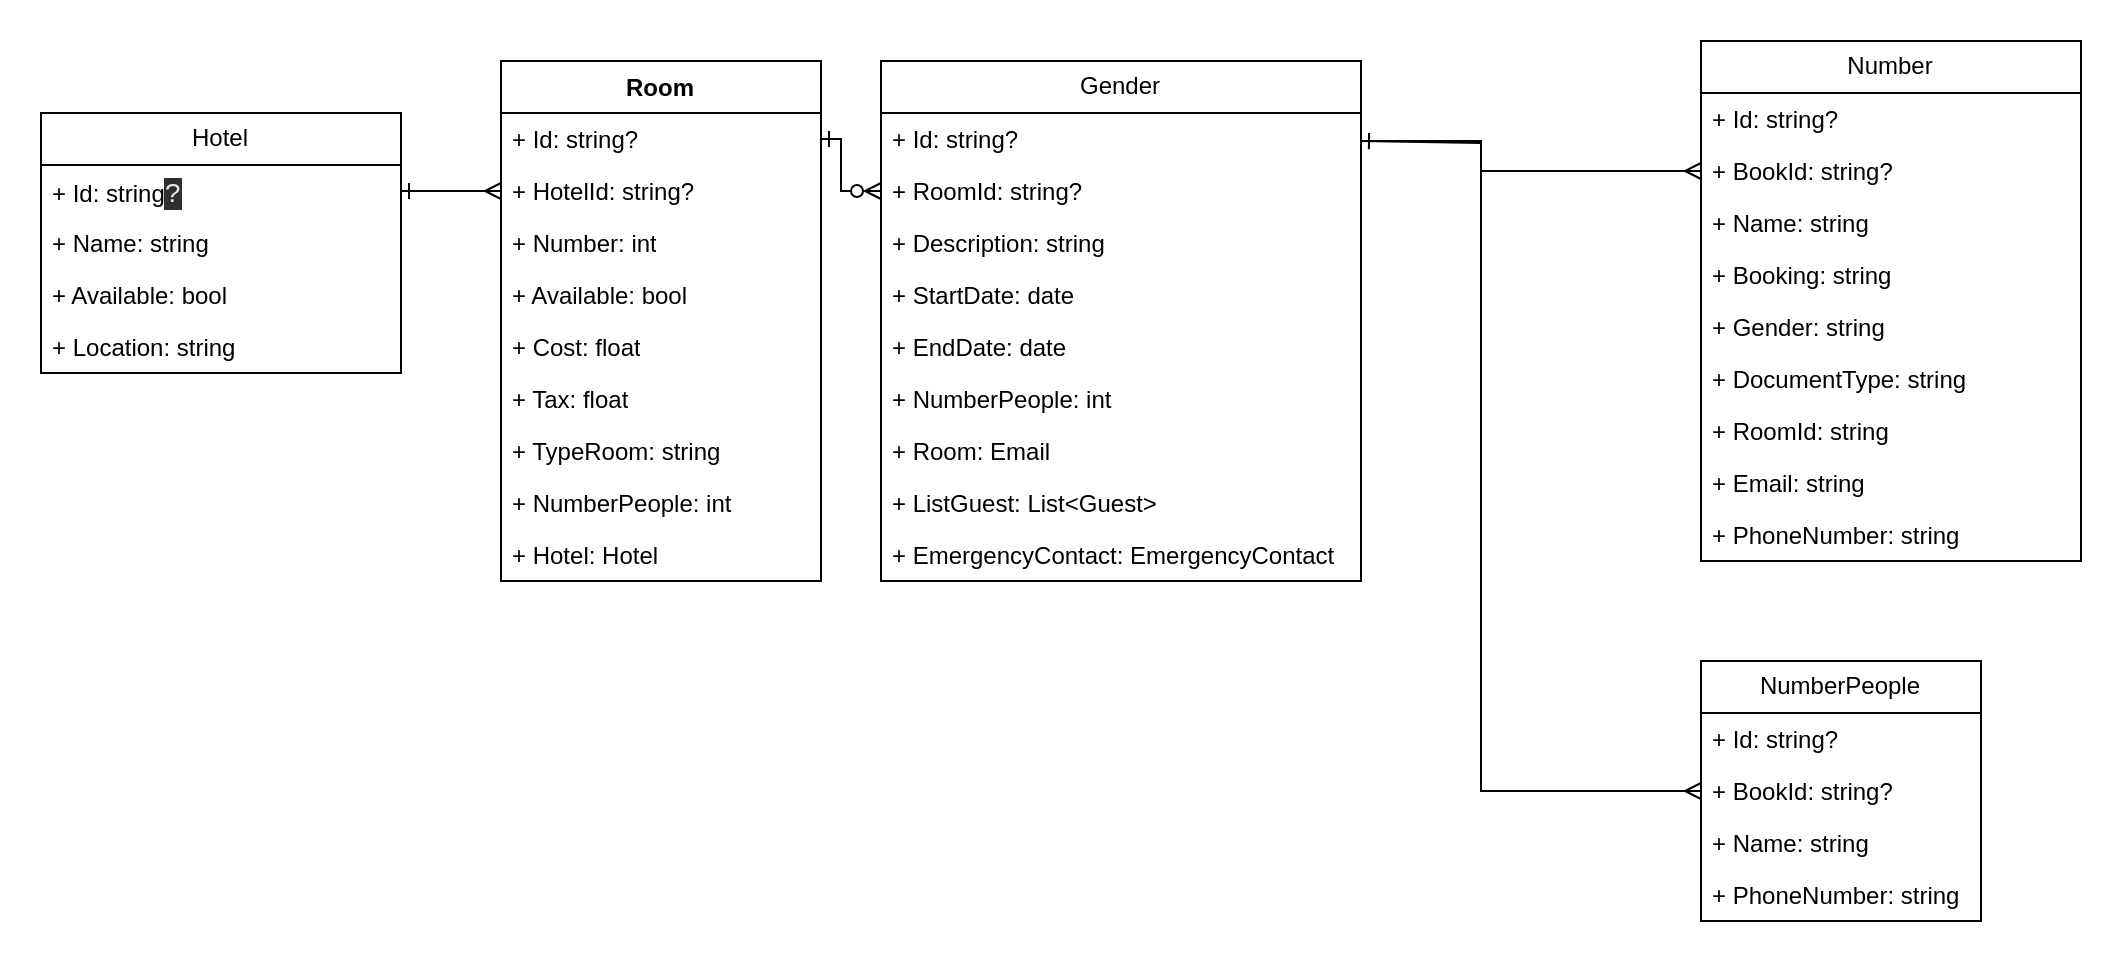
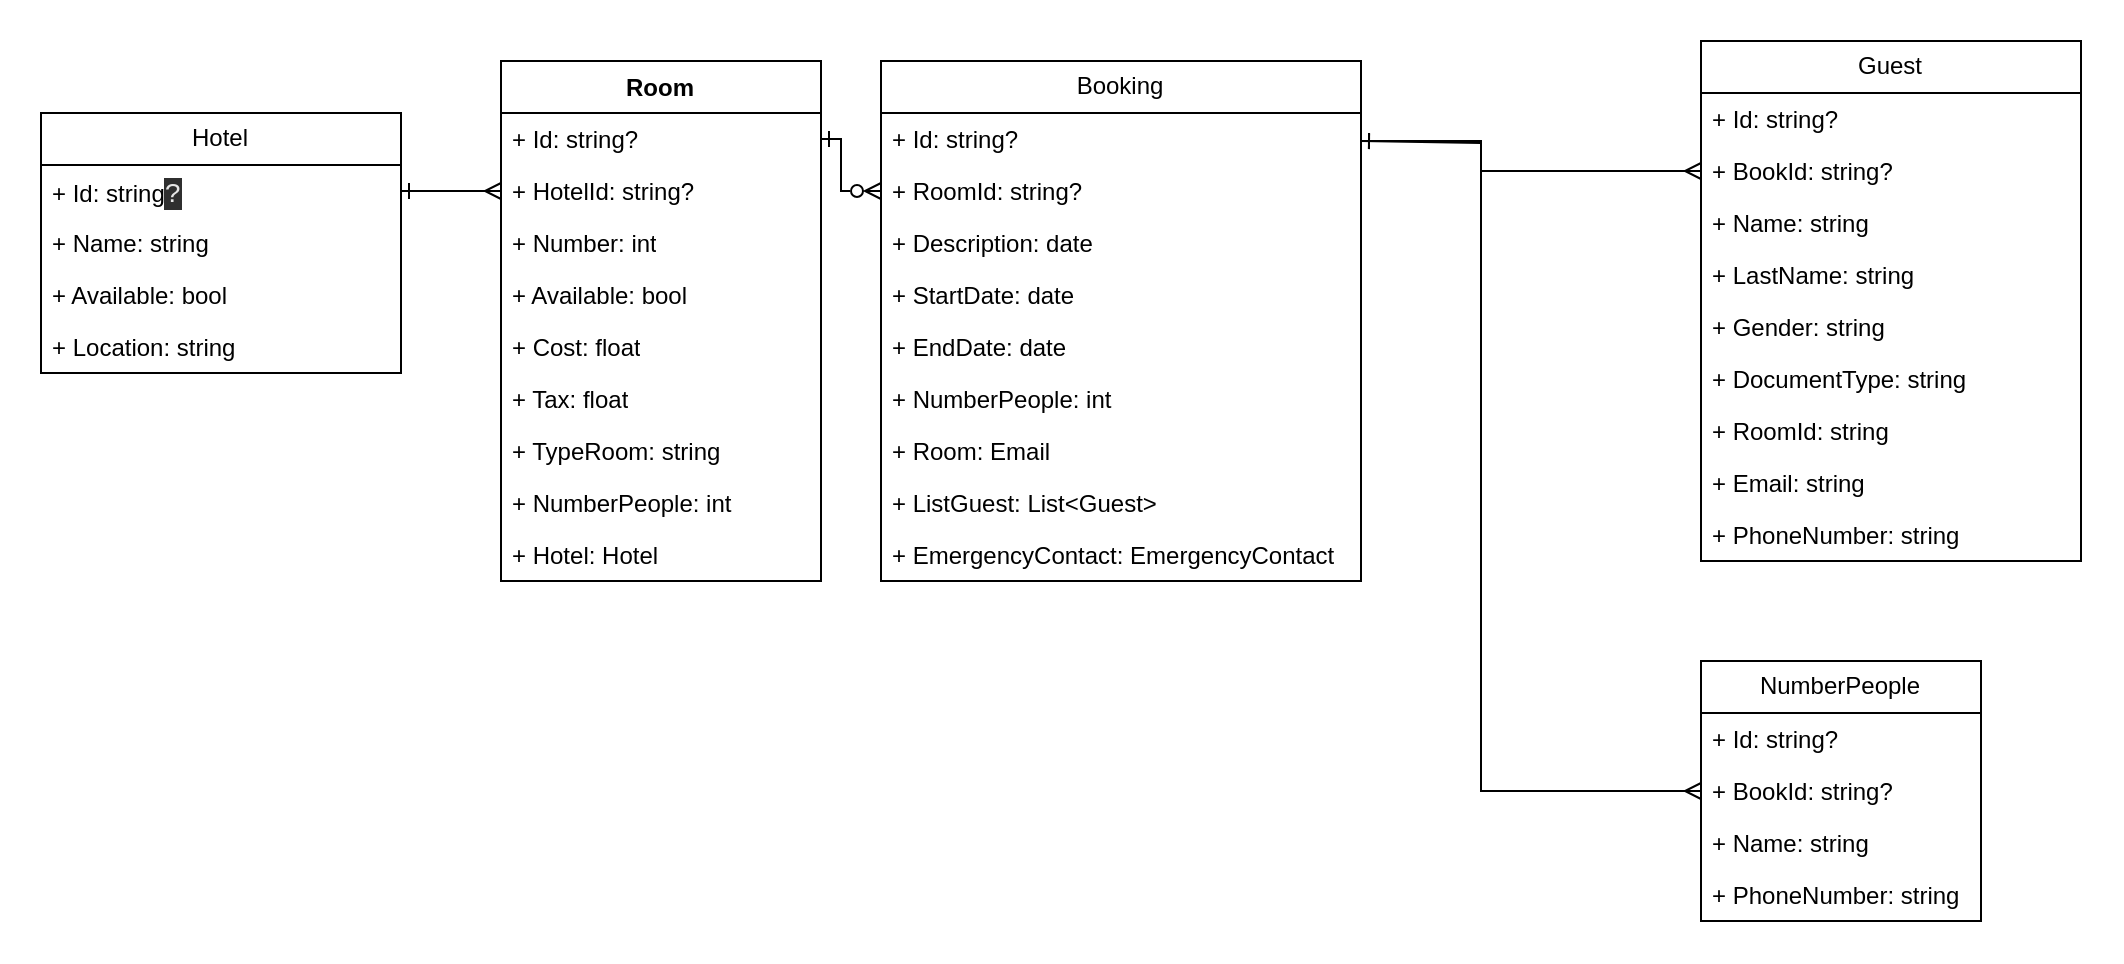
  <mxCell id="0" />
  <mxCell id="1" parent="0" />
  <mxCell id="2" value="Hotel" style="swimlane;fontStyle=0;childLayout=stackLayout;horizontal=1;startSize=26;fillColor=none;horizontalStack=0;resizeParent=1;resizeParentMax=0;resizeLast=0;collapsible=1;marginBottom=0;whiteSpace=wrap;html=1;" parent="1" vertex="1"><mxGeometry x="20" y="56" width="180" height="130" as="geometry" /></mxCell>
  <mxCell id="3" value="+ Id:&amp;nbsp;string&lt;span style=&quot;color: rgb(230, 230, 230); font-family: SFMono-Regular, Consolas, &amp;quot;Liberation Mono&amp;quot;, Menlo, Courier, monospace; font-size: 14px; background-color: rgb(47, 47, 47);&quot;&gt;?&lt;/span&gt;" style="text;strokeColor=none;fillColor=none;align=left;verticalAlign=top;spacingLeft=4;spacingRight=4;overflow=hidden;rotatable=0;points=[[0,0.5],[1,0.5]];portConstraint=eastwest;whiteSpace=wrap;html=1;" parent="2" vertex="1"><mxGeometry y="26" width="180" height="26" as="geometry" /></mxCell>
  <mxCell id="4" value="+ Name: string" style="text;strokeColor=none;fillColor=none;align=left;verticalAlign=top;spacingLeft=4;spacingRight=4;overflow=hidden;rotatable=0;points=[[0,0.5],[1,0.5]];portConstraint=eastwest;whiteSpace=wrap;html=1;" parent="2" vertex="1"><mxGeometry y="52" width="180" height="26" as="geometry" /></mxCell>
  <mxCell id="5" value="+ Available: bool" style="text;strokeColor=none;fillColor=none;align=left;verticalAlign=top;spacingLeft=4;spacingRight=4;overflow=hidden;rotatable=0;points=[[0,0.5],[1,0.5]];portConstraint=eastwest;whiteSpace=wrap;html=1;" parent="2" vertex="1"><mxGeometry y="78" width="180" height="26" as="geometry" /></mxCell>
  <mxCell id="6" value="+ Location: string" style="text;strokeColor=none;fillColor=none;align=left;verticalAlign=top;spacingLeft=4;spacingRight=4;overflow=hidden;rotatable=0;points=[[0,0.5],[1,0.5]];portConstraint=eastwest;whiteSpace=wrap;html=1;" parent="2" vertex="1"><mxGeometry y="104" width="180" height="26" as="geometry" /></mxCell>
  <mxCell id="7" value="Room" style="swimlane;fontStyle=1;align=center;verticalAlign=top;childLayout=stackLayout;horizontal=1;startSize=26;horizontalStack=0;resizeParent=1;resizeParentMax=0;resizeLast=0;collapsible=1;marginBottom=0;whiteSpace=wrap;html=1;" parent="1" vertex="1"><mxGeometry x="250" y="30" width="160" height="260" as="geometry" /></mxCell>
  <mxCell id="8" value="+ Id: string?" style="text;strokeColor=none;fillColor=none;align=left;verticalAlign=top;spacingLeft=4;spacingRight=4;overflow=hidden;rotatable=0;points=[[0,0.5],[1,0.5]];portConstraint=eastwest;whiteSpace=wrap;html=1;" parent="7" vertex="1"><mxGeometry y="26" width="160" height="26" as="geometry" /></mxCell>
  <mxCell id="9" value="+ HotelId: string?" style="text;strokeColor=none;fillColor=none;align=left;verticalAlign=top;spacingLeft=4;spacingRight=4;overflow=hidden;rotatable=0;points=[[0,0.5],[1,0.5]];portConstraint=eastwest;whiteSpace=wrap;html=1;" parent="7" vertex="1"><mxGeometry y="52" width="160" height="26" as="geometry" /></mxCell>
  <mxCell id="10" value="+ Number: int" style="text;strokeColor=none;fillColor=none;align=left;verticalAlign=top;spacingLeft=4;spacingRight=4;overflow=hidden;rotatable=0;points=[[0,0.5],[1,0.5]];portConstraint=eastwest;whiteSpace=wrap;html=1;" parent="7" vertex="1"><mxGeometry y="78" width="160" height="26" as="geometry" /></mxCell>
  <mxCell id="11" value="+ Available: bool" style="text;strokeColor=none;fillColor=none;align=left;verticalAlign=top;spacingLeft=4;spacingRight=4;overflow=hidden;rotatable=0;points=[[0,0.5],[1,0.5]];portConstraint=eastwest;whiteSpace=wrap;html=1;" parent="7" vertex="1"><mxGeometry y="104" width="160" height="26" as="geometry" /></mxCell>
  <mxCell id="12" value="+ Cost: float" style="text;strokeColor=none;fillColor=none;align=left;verticalAlign=top;spacingLeft=4;spacingRight=4;overflow=hidden;rotatable=0;points=[[0,0.5],[1,0.5]];portConstraint=eastwest;whiteSpace=wrap;html=1;" parent="7" vertex="1"><mxGeometry y="130" width="160" height="26" as="geometry" /></mxCell>
  <mxCell id="13" value="+ Tax: float" style="text;strokeColor=none;fillColor=none;align=left;verticalAlign=top;spacingLeft=4;spacingRight=4;overflow=hidden;rotatable=0;points=[[0,0.5],[1,0.5]];portConstraint=eastwest;whiteSpace=wrap;html=1;" parent="7" vertex="1"><mxGeometry y="156" width="160" height="26" as="geometry" /></mxCell>
  <mxCell id="14" value="+ TypeRoom: string" style="text;strokeColor=none;fillColor=none;align=left;verticalAlign=top;spacingLeft=4;spacingRight=4;overflow=hidden;rotatable=0;points=[[0,0.5],[1,0.5]];portConstraint=eastwest;whiteSpace=wrap;html=1;" parent="7" vertex="1"><mxGeometry y="182" width="160" height="26" as="geometry" /></mxCell>
  <mxCell id="15" value="+ NumberPeople: int" style="text;strokeColor=none;fillColor=none;align=left;verticalAlign=top;spacingLeft=4;spacingRight=4;overflow=hidden;rotatable=0;points=[[0,0.5],[1,0.5]];portConstraint=eastwest;whiteSpace=wrap;html=1;" parent="7" vertex="1"><mxGeometry y="208" width="160" height="26" as="geometry" /></mxCell>
  <mxCell id="16" value="+ Hotel: Hotel" style="text;strokeColor=none;fillColor=none;align=left;verticalAlign=top;spacingLeft=4;spacingRight=4;overflow=hidden;rotatable=0;points=[[0,0.5],[1,0.5]];portConstraint=eastwest;whiteSpace=wrap;html=1;" parent="7" vertex="1"><mxGeometry y="234" width="160" height="26" as="geometry" /></mxCell>
- <mxCell id="17" value="Gender" style="swimlane;fontStyle=0;childLayout=stackLayout;horizontal=1;startSize=26;fillColor=none;horizontalStack=0;resizeParent=1;resizeParentMax=0;resizeLast=0;collapsible=1;marginBottom=0;whiteSpace=wrap;html=1;" parent="1" vertex="1"><mxGeometry x="440" y="30" width="240" height="260" as="geometry" /></mxCell>
+ <mxCell id="17" value="Booking" style="swimlane;fontStyle=0;childLayout=stackLayout;horizontal=1;startSize=26;fillColor=none;horizontalStack=0;resizeParent=1;resizeParentMax=0;resizeLast=0;collapsible=1;marginBottom=0;whiteSpace=wrap;html=1;" parent="1" vertex="1"><mxGeometry x="440" y="30" width="240" height="260" as="geometry" /></mxCell>
  <mxCell id="18" value="+ Id: string?&amp;nbsp;" style="text;strokeColor=none;fillColor=none;align=left;verticalAlign=top;spacingLeft=4;spacingRight=4;overflow=hidden;rotatable=0;points=[[0,0.5],[1,0.5]];portConstraint=eastwest;whiteSpace=wrap;html=1;" parent="17" vertex="1"><mxGeometry y="26" width="240" height="26" as="geometry" /></mxCell>
  <mxCell id="19" value="+ RoomId: string?&amp;nbsp;" style="text;strokeColor=none;fillColor=none;align=left;verticalAlign=top;spacingLeft=4;spacingRight=4;overflow=hidden;rotatable=0;points=[[0,0.5],[1,0.5]];portConstraint=eastwest;whiteSpace=wrap;html=1;" parent="17" vertex="1"><mxGeometry y="52" width="240" height="26" as="geometry" /></mxCell>
- <mxCell id="20" value="+ Description: string" style="text;strokeColor=none;fillColor=none;align=left;verticalAlign=top;spacingLeft=4;spacingRight=4;overflow=hidden;rotatable=0;points=[[0,0.5],[1,0.5]];portConstraint=eastwest;whiteSpace=wrap;html=1;" parent="17" vertex="1"><mxGeometry y="78" width="240" height="26" as="geometry" /></mxCell>
+ <mxCell id="20" value="+ Description: date" style="text;strokeColor=none;fillColor=none;align=left;verticalAlign=top;spacingLeft=4;spacingRight=4;overflow=hidden;rotatable=0;points=[[0,0.5],[1,0.5]];portConstraint=eastwest;whiteSpace=wrap;html=1;" parent="17" vertex="1"><mxGeometry y="78" width="240" height="26" as="geometry" /></mxCell>
  <mxCell id="21" value="+ StartDate: date" style="text;strokeColor=none;fillColor=none;align=left;verticalAlign=top;spacingLeft=4;spacingRight=4;overflow=hidden;rotatable=0;points=[[0,0.5],[1,0.5]];portConstraint=eastwest;whiteSpace=wrap;html=1;" parent="17" vertex="1"><mxGeometry y="104" width="240" height="26" as="geometry" /></mxCell>
  <mxCell id="22" value="+ EndDate: date" style="text;strokeColor=none;fillColor=none;align=left;verticalAlign=top;spacingLeft=4;spacingRight=4;overflow=hidden;rotatable=0;points=[[0,0.5],[1,0.5]];portConstraint=eastwest;whiteSpace=wrap;html=1;" parent="17" vertex="1"><mxGeometry y="130" width="240" height="26" as="geometry" /></mxCell>
  <mxCell id="23" value="+ NumberPeople: int" style="text;strokeColor=none;fillColor=none;align=left;verticalAlign=top;spacingLeft=4;spacingRight=4;overflow=hidden;rotatable=0;points=[[0,0.5],[1,0.5]];portConstraint=eastwest;whiteSpace=wrap;html=1;" parent="17" vertex="1"><mxGeometry y="156" width="240" height="26" as="geometry" /></mxCell>
  <mxCell id="24" value="+ Room: Email" style="text;strokeColor=none;fillColor=none;align=left;verticalAlign=top;spacingLeft=4;spacingRight=4;overflow=hidden;rotatable=0;points=[[0,0.5],[1,0.5]];portConstraint=eastwest;whiteSpace=wrap;html=1;" parent="17" vertex="1"><mxGeometry y="182" width="240" height="26" as="geometry" /></mxCell>
  <mxCell id="25" value="+ ListGuest: List&amp;lt;Guest&amp;gt;" style="text;strokeColor=none;fillColor=none;align=left;verticalAlign=top;spacingLeft=4;spacingRight=4;overflow=hidden;rotatable=0;points=[[0,0.5],[1,0.5]];portConstraint=eastwest;whiteSpace=wrap;html=1;" parent="17" vertex="1"><mxGeometry y="208" width="240" height="26" as="geometry" /></mxCell>
  <mxCell id="26" value="+ EmergencyContact: EmergencyContact" style="text;strokeColor=none;fillColor=none;align=left;verticalAlign=top;spacingLeft=4;spacingRight=4;overflow=hidden;rotatable=0;points=[[0,0.5],[1,0.5]];portConstraint=eastwest;whiteSpace=wrap;html=1;" parent="17" vertex="1"><mxGeometry y="234" width="240" height="26" as="geometry" /></mxCell>
  <mxCell id="27" style="edgeStyle=orthogonalEdgeStyle;rounded=0;orthogonalLoop=1;jettySize=auto;html=1;exitX=0;exitY=0.25;exitDx=0;exitDy=0;endArrow=ERone;endFill=0;startArrow=ERmany;startFill=0;" parent="1" source="28" edge="1"><mxGeometry relative="1" as="geometry"><mxPoint x="680" y="70" as="targetPoint" /><Array as="points"><mxPoint x="740" y="85" /><mxPoint x="740" y="71" /><mxPoint x="680" y="71" /></Array></mxGeometry></mxCell>
- <mxCell id="28" value="Number" style="swimlane;fontStyle=0;childLayout=stackLayout;horizontal=1;startSize=26;fillColor=none;horizontalStack=0;resizeParent=1;resizeParentMax=0;resizeLast=0;collapsible=1;marginBottom=0;whiteSpace=wrap;html=1;" parent="1" vertex="1"><mxGeometry x="850" y="20" width="190" height="260" as="geometry" /></mxCell>
+ <mxCell id="28" value="Guest" style="swimlane;fontStyle=0;childLayout=stackLayout;horizontal=1;startSize=26;fillColor=none;horizontalStack=0;resizeParent=1;resizeParentMax=0;resizeLast=0;collapsible=1;marginBottom=0;whiteSpace=wrap;html=1;" parent="1" vertex="1"><mxGeometry x="850" y="20" width="190" height="260" as="geometry" /></mxCell>
  <mxCell id="29" value="+ Id: string?" style="text;strokeColor=none;fillColor=none;align=left;verticalAlign=top;spacingLeft=4;spacingRight=4;overflow=hidden;rotatable=0;points=[[0,0.5],[1,0.5]];portConstraint=eastwest;whiteSpace=wrap;html=1;" parent="28" vertex="1"><mxGeometry y="26" width="190" height="26" as="geometry" /></mxCell>
  <mxCell id="30" value="+ BookId: string?" style="text;strokeColor=none;fillColor=none;align=left;verticalAlign=top;spacingLeft=4;spacingRight=4;overflow=hidden;rotatable=0;points=[[0,0.5],[1,0.5]];portConstraint=eastwest;whiteSpace=wrap;html=1;" parent="28" vertex="1"><mxGeometry y="52" width="190" height="26" as="geometry" /></mxCell>
  <mxCell id="31" value="+ Name: string" style="text;strokeColor=none;fillColor=none;align=left;verticalAlign=top;spacingLeft=4;spacingRight=4;overflow=hidden;rotatable=0;points=[[0,0.5],[1,0.5]];portConstraint=eastwest;whiteSpace=wrap;html=1;" parent="28" vertex="1"><mxGeometry y="78" width="190" height="26" as="geometry" /></mxCell>
- <mxCell id="32" value="+ Booking: string" style="text;strokeColor=none;fillColor=none;align=left;verticalAlign=top;spacingLeft=4;spacingRight=4;overflow=hidden;rotatable=0;points=[[0,0.5],[1,0.5]];portConstraint=eastwest;whiteSpace=wrap;html=1;" parent="28" vertex="1"><mxGeometry y="104" width="190" height="26" as="geometry" /></mxCell>
+ <mxCell id="32" value="+ LastName: string" style="text;strokeColor=none;fillColor=none;align=left;verticalAlign=top;spacingLeft=4;spacingRight=4;overflow=hidden;rotatable=0;points=[[0,0.5],[1,0.5]];portConstraint=eastwest;whiteSpace=wrap;html=1;" parent="28" vertex="1"><mxGeometry y="104" width="190" height="26" as="geometry" /></mxCell>
  <mxCell id="33" value="+ Gender: string" style="text;strokeColor=none;fillColor=none;align=left;verticalAlign=top;spacingLeft=4;spacingRight=4;overflow=hidden;rotatable=0;points=[[0,0.5],[1,0.5]];portConstraint=eastwest;whiteSpace=wrap;html=1;" parent="28" vertex="1"><mxGeometry y="130" width="190" height="26" as="geometry" /></mxCell>
  <mxCell id="34" value="+ DocumentType: string" style="text;strokeColor=none;fillColor=none;align=left;verticalAlign=top;spacingLeft=4;spacingRight=4;overflow=hidden;rotatable=0;points=[[0,0.5],[1,0.5]];portConstraint=eastwest;whiteSpace=wrap;html=1;" parent="28" vertex="1"><mxGeometry y="156" width="190" height="26" as="geometry" /></mxCell>
  <mxCell id="35" value="+ RoomId: string" style="text;strokeColor=none;fillColor=none;align=left;verticalAlign=top;spacingLeft=4;spacingRight=4;overflow=hidden;rotatable=0;points=[[0,0.5],[1,0.5]];portConstraint=eastwest;whiteSpace=wrap;html=1;" parent="28" vertex="1"><mxGeometry y="182" width="190" height="26" as="geometry" /></mxCell>
  <mxCell id="36" value="+ Email: string" style="text;strokeColor=none;fillColor=none;align=left;verticalAlign=top;spacingLeft=4;spacingRight=4;overflow=hidden;rotatable=0;points=[[0,0.5],[1,0.5]];portConstraint=eastwest;whiteSpace=wrap;html=1;" parent="28" vertex="1"><mxGeometry y="208" width="190" height="26" as="geometry" /></mxCell>
  <mxCell id="37" value="+ PhoneNumber: string" style="text;strokeColor=none;fillColor=none;align=left;verticalAlign=top;spacingLeft=4;spacingRight=4;overflow=hidden;rotatable=0;points=[[0,0.5],[1,0.5]];portConstraint=eastwest;whiteSpace=wrap;html=1;" parent="28" vertex="1"><mxGeometry y="234" width="190" height="26" as="geometry" /></mxCell>
  <mxCell id="38" value="NumberPeople" style="swimlane;fontStyle=0;childLayout=stackLayout;horizontal=1;startSize=26;fillColor=none;horizontalStack=0;resizeParent=1;resizeParentMax=0;resizeLast=0;collapsible=1;marginBottom=0;whiteSpace=wrap;html=1;" parent="1" vertex="1"><mxGeometry x="850" y="330" width="140" height="130" as="geometry" /></mxCell>
  <mxCell id="39" value="+ Id: string?" style="text;strokeColor=none;fillColor=none;align=left;verticalAlign=top;spacingLeft=4;spacingRight=4;overflow=hidden;rotatable=0;points=[[0,0.5],[1,0.5]];portConstraint=eastwest;whiteSpace=wrap;html=1;" parent="38" vertex="1"><mxGeometry y="26" width="140" height="26" as="geometry" /></mxCell>
  <mxCell id="40" value="+ BookId: string?" style="text;strokeColor=none;fillColor=none;align=left;verticalAlign=top;spacingLeft=4;spacingRight=4;overflow=hidden;rotatable=0;points=[[0,0.5],[1,0.5]];portConstraint=eastwest;whiteSpace=wrap;html=1;" parent="38" vertex="1"><mxGeometry y="52" width="140" height="26" as="geometry" /></mxCell>
  <mxCell id="41" value="+ Name: string" style="text;strokeColor=none;fillColor=none;align=left;verticalAlign=top;spacingLeft=4;spacingRight=4;overflow=hidden;rotatable=0;points=[[0,0.5],[1,0.5]];portConstraint=eastwest;whiteSpace=wrap;html=1;" parent="38" vertex="1"><mxGeometry y="78" width="140" height="26" as="geometry" /></mxCell>
  <mxCell id="42" value="+ PhoneNumber: string" style="text;strokeColor=none;fillColor=none;align=left;verticalAlign=top;spacingLeft=4;spacingRight=4;overflow=hidden;rotatable=0;points=[[0,0.5],[1,0.5]];portConstraint=eastwest;whiteSpace=wrap;html=1;" parent="38" vertex="1"><mxGeometry y="104" width="140" height="26" as="geometry" /></mxCell>
  <mxCell id="43" style="edgeStyle=orthogonalEdgeStyle;rounded=0;orthogonalLoop=1;jettySize=auto;html=1;entryX=1;entryY=0.5;entryDx=0;entryDy=0;startArrow=ERmany;startFill=0;endArrow=ERone;endFill=0;" parent="1" source="9" target="3" edge="1"><mxGeometry relative="1" as="geometry" /></mxCell>
  <mxCell id="44" style="edgeStyle=orthogonalEdgeStyle;rounded=0;orthogonalLoop=1;jettySize=auto;html=1;exitX=0;exitY=0.5;exitDx=0;exitDy=0;entryX=1;entryY=0.5;entryDx=0;entryDy=0;startArrow=ERzeroToMany;startFill=0;endArrow=ERone;endFill=0;" parent="1" source="19" target="8" edge="1"><mxGeometry relative="1" as="geometry"><Array as="points"><mxPoint x="420" y="95" /><mxPoint x="420" y="69" /></Array></mxGeometry></mxCell>
  <mxCell id="45" style="edgeStyle=orthogonalEdgeStyle;rounded=0;orthogonalLoop=1;jettySize=auto;html=1;startArrow=ERmany;startFill=0;endArrow=ERone;endFill=0;" parent="1" edge="1"><mxGeometry relative="1" as="geometry"><mxPoint x="850" y="395" as="sourcePoint" /><mxPoint x="680" y="70" as="targetPoint" /><Array as="points"><mxPoint x="740" y="395" /><mxPoint x="740" y="70" /></Array></mxGeometry></mxCell>
